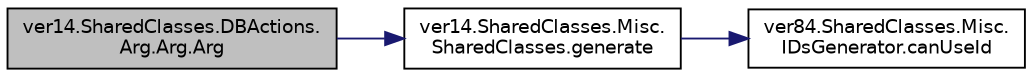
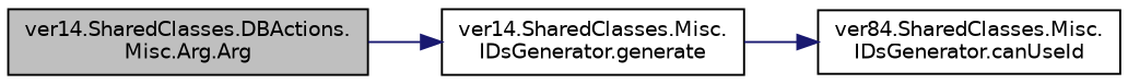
  digraph {
    rankdir=LR
    node [color=black fillcolor=white fontname=Helvetica fontsize=10 shape=record style=filled]
    edge [color=midnightblue fontname=Helvetica fontsize=10 labelfontname=Helvetica labelfontsize=10 style=solid]
-   n1 [fillcolor=grey75 fontcolor=black height=0.2 label="ver14.SharedClasses.DBActions.\lArg.Arg.Arg" width=0.4]
-   n2 [height=0.2 label="ver14.SharedClasses.Misc.\lSharedClasses.generate" width=0.4]
+   n1 [fillcolor=grey75 fontcolor=black height=0.2 label="ver14.SharedClasses.DBActions.\lMisc.Arg.Arg" width=0.4]
+   n2 [height=0.2 label="ver14.SharedClasses.Misc.\lIDsGenerator.generate" width=0.4]
    n3 [height=0.2 label="ver84.SharedClasses.Misc.\lIDsGenerator.canUseId" width=0.4]
    n1 -> n2
    n2 -> n3
  }
